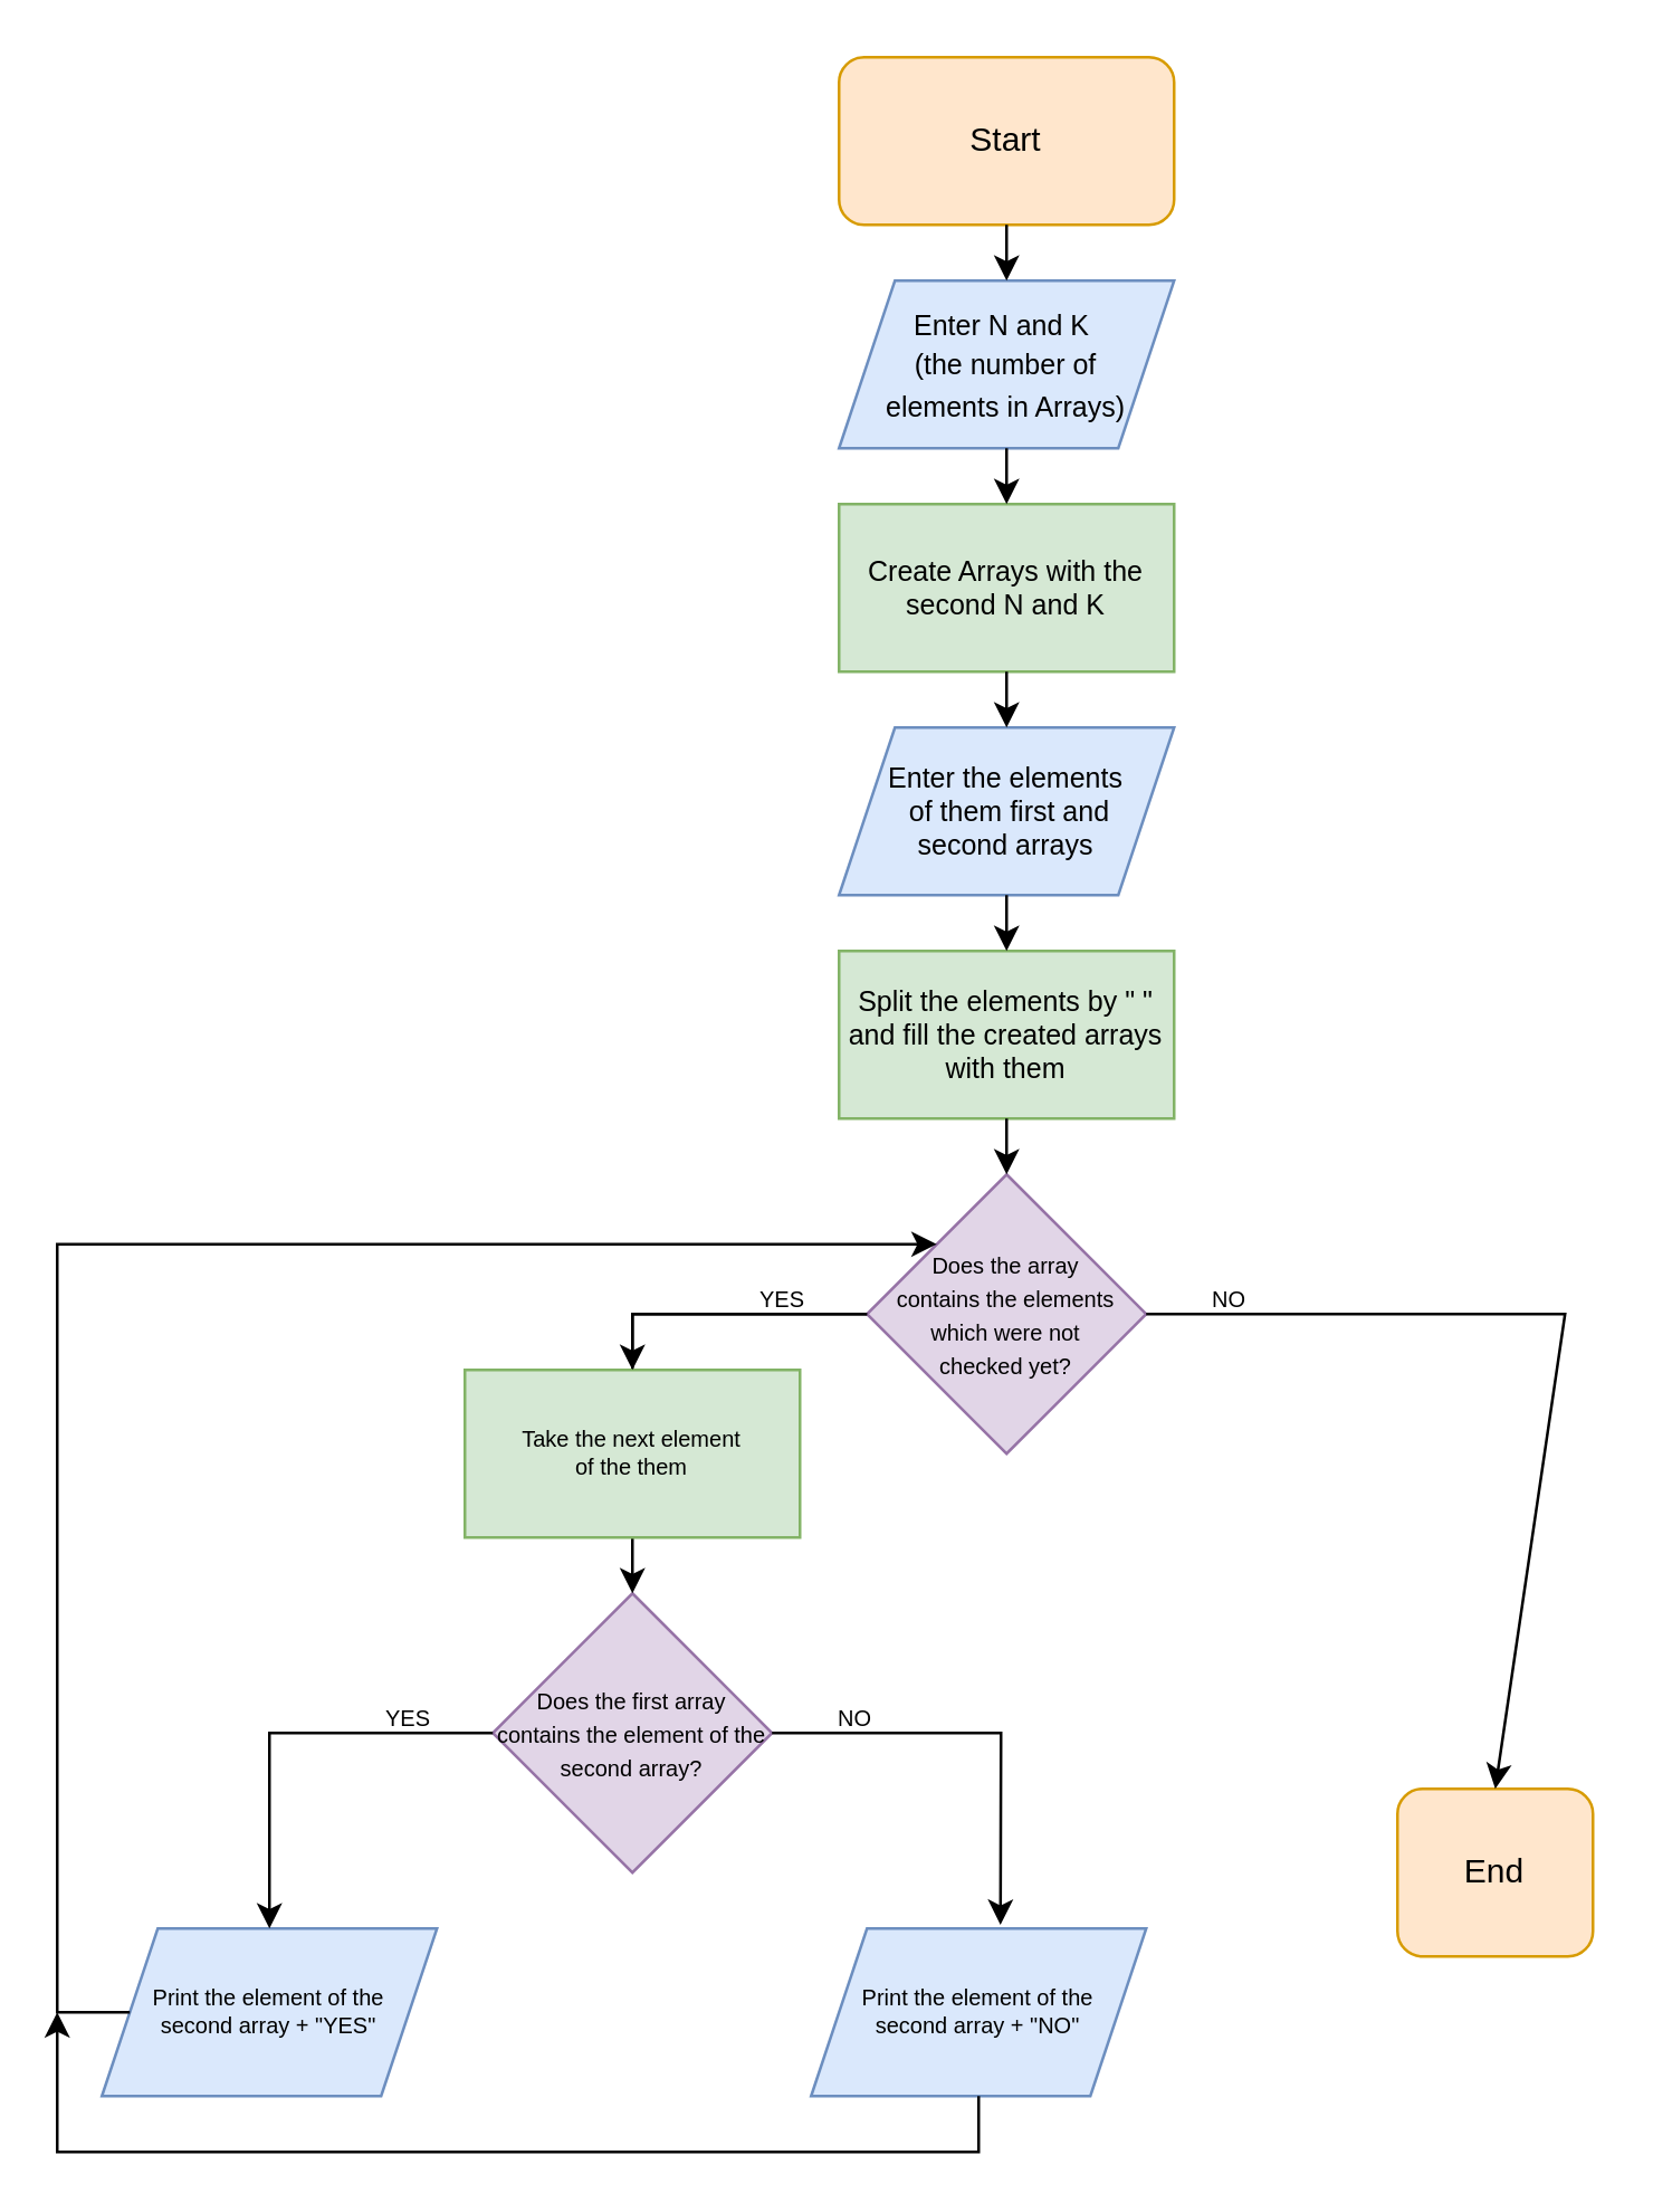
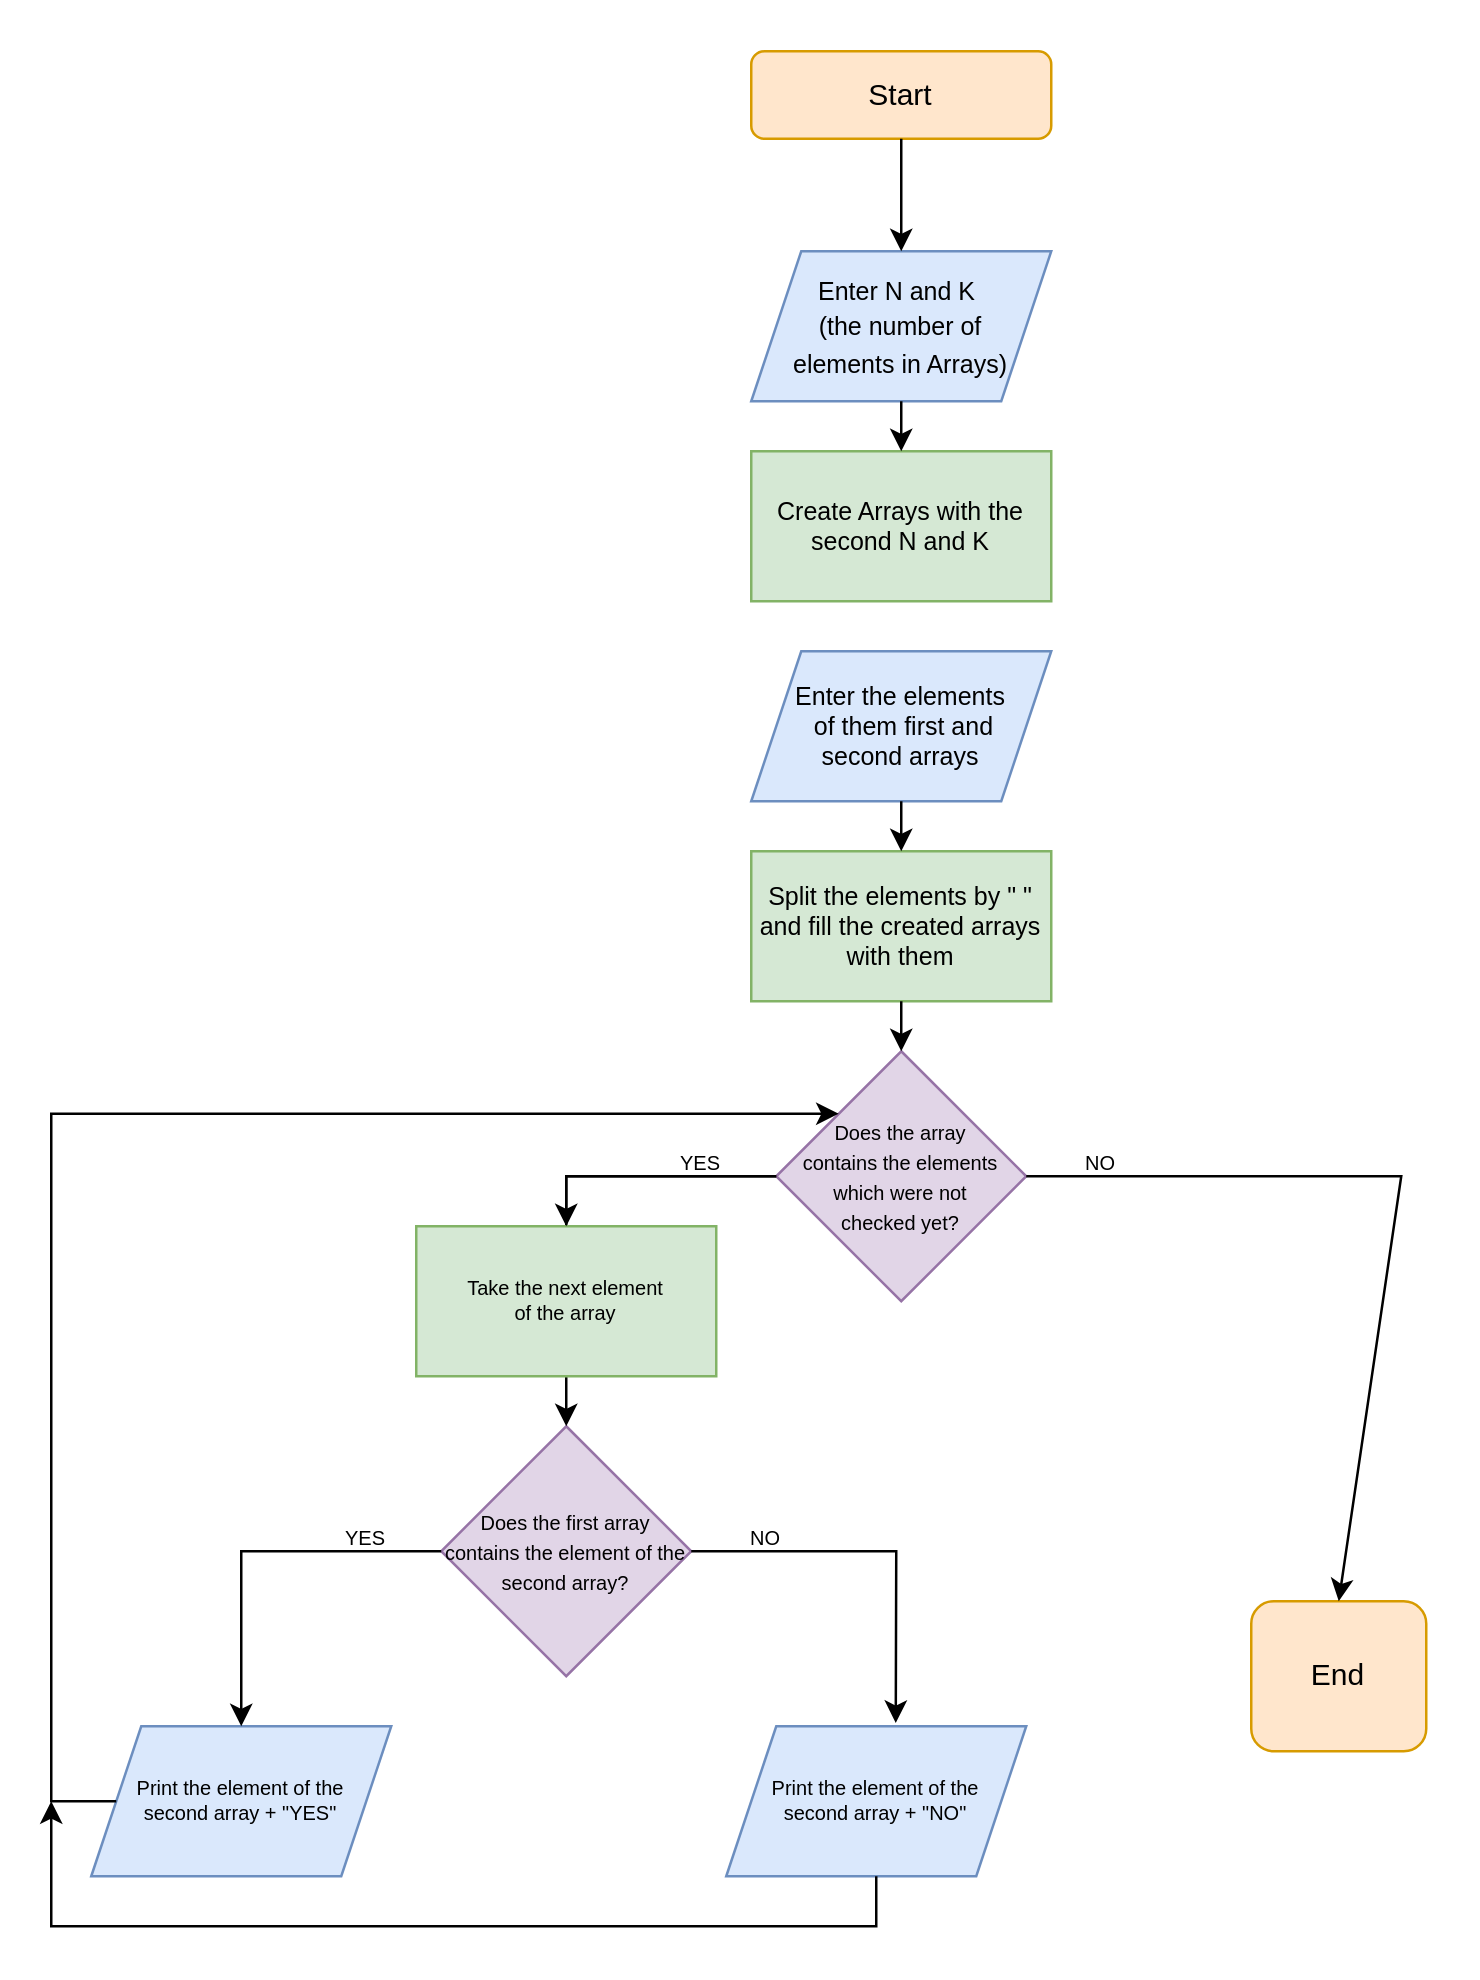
  <mxCell id="0" />
  <mxCell id="1" parent="0" />
- <mxCell id="2" value="Start" style="rounded=1;whiteSpace=wrap;html=1;fillColor=#ffe6cc;strokeColor=#d79b00;" vertex="1" parent="1"><mxGeometry x="300" y="20" width="120" height="60" as="geometry" /></mxCell>
+ <mxCell id="2" value="Start" style="rounded=1;whiteSpace=wrap;html=1;fillColor=#ffe6cc;strokeColor=#d79b00;" vertex="1" parent="1"><mxGeometry x="300" y="20" width="120" height="35" as="geometry" /></mxCell>
  <mxCell id="3" value="End" style="rounded=1;whiteSpace=wrap;html=1;fillColor=#ffe6cc;strokeColor=#d79b00;" vertex="1" parent="1"><mxGeometry x="500" y="640" width="70" height="60" as="geometry" /></mxCell>
  <mxCell id="4" value="&lt;font style=&quot;font-size: 10px&quot;&gt;Enter N and K&amp;nbsp;&lt;br&gt;(the number of &lt;br&gt;elements in Arrays)&lt;/font&gt;" style="shape=parallelogram;perimeter=parallelogramPerimeter;whiteSpace=wrap;html=1;fixedSize=1;fillColor=#dae8fc;strokeColor=#6c8ebf;" vertex="1" parent="1"><mxGeometry x="300" y="100" width="120" height="60" as="geometry" /></mxCell>
  <mxCell id="5" value="Create Arrays with the second N and K" style="rounded=0;whiteSpace=wrap;html=1;fontSize=10;fillColor=#d5e8d4;strokeColor=#82b366;" vertex="1" parent="1"><mxGeometry x="300" y="180" width="120" height="60" as="geometry" /></mxCell>
  <mxCell id="6" value="Enter the elements&lt;br&gt;&amp;nbsp;of them first and &lt;br&gt;second arrays" style="shape=parallelogram;perimeter=parallelogramPerimeter;whiteSpace=wrap;html=1;fixedSize=1;fontSize=10;fillColor=#dae8fc;strokeColor=#6c8ebf;" vertex="1" parent="1"><mxGeometry x="300" y="260" width="120" height="60" as="geometry" /></mxCell>
  <mxCell id="7" value="Split the elements by &quot; &quot; and fill the created arrays with them" style="rounded=0;whiteSpace=wrap;html=1;fontSize=10;fillColor=#d5e8d4;strokeColor=#82b366;" vertex="1" parent="1"><mxGeometry x="300" y="340" width="120" height="60" as="geometry" /></mxCell>
  <mxCell id="8" value="&lt;font style=&quot;font-size: 8px&quot;&gt;Does the first array contains the element of the second array?&lt;/font&gt;" style="rhombus;whiteSpace=wrap;html=1;fontSize=10;fillColor=#e1d5e7;strokeColor=#9673a6;" vertex="1" parent="1"><mxGeometry x="176" y="570" width="100" height="100" as="geometry" /></mxCell>
  <mxCell id="9" value="Print the element of the &lt;br&gt;second array + &quot;YES&quot;" style="shape=parallelogram;perimeter=parallelogramPerimeter;whiteSpace=wrap;html=1;fixedSize=1;fontSize=8;fillColor=#dae8fc;strokeColor=#6c8ebf;" vertex="1" parent="1"><mxGeometry x="36" y="690" width="120" height="60" as="geometry" /></mxCell>
  <mxCell id="10" value="&lt;span style=&quot;color: rgb(0 , 0 , 0) ; font-family: &amp;#34;helvetica&amp;#34; ; font-size: 8px ; font-style: normal ; font-weight: 400 ; letter-spacing: normal ; text-align: center ; text-indent: 0px ; text-transform: none ; word-spacing: 0px ; display: inline ; float: none&quot;&gt;Print the element of the &lt;br&gt;second array + &quot;NO&quot;&lt;/span&gt;" style="shape=parallelogram;perimeter=parallelogramPerimeter;whiteSpace=wrap;html=1;fixedSize=1;fontSize=8;fillColor=#dae8fc;strokeColor=#6c8ebf;" vertex="1" parent="1"><mxGeometry x="290" y="690" width="120" height="60" as="geometry" /></mxCell>
  <mxCell id="11" value="&lt;font style=&quot;font-size: 8px&quot;&gt;Does the array &lt;br&gt;contains the elements which&amp;nbsp;were not &lt;br&gt;checked yet?&lt;/font&gt;" style="rhombus;whiteSpace=wrap;html=1;fontSize=10;fillColor=#e1d5e7;strokeColor=#9673a6;" vertex="1" parent="1"><mxGeometry x="310" y="420" width="100" height="100" as="geometry" /></mxCell>
  <mxCell id="12" value="" style="endArrow=classic;html=1;rounded=0;fontSize=8;entryX=0.5;entryY=0;entryDx=0;entryDy=0;exitX=0.5;exitY=1;exitDx=0;exitDy=0;" edge="1" parent="1" target="11"><mxGeometry width="50" height="50" relative="1" as="geometry"><mxPoint x="360" y="400" as="sourcePoint" /><mxPoint x="500" y="470" as="targetPoint" /></mxGeometry></mxCell>
- <mxCell id="13" value="" style="endArrow=classic;html=1;rounded=0;fontSize=8;entryX=0.5;entryY=0;entryDx=0;entryDy=0;exitX=0.5;exitY=1;exitDx=0;exitDy=0;" edge="1" parent="1" source="5" target="6"><mxGeometry width="50" height="50" relative="1" as="geometry"><mxPoint x="450" y="350" as="sourcePoint" /><mxPoint x="500" y="300" as="targetPoint" /></mxGeometry></mxCell>
  <mxCell id="14" value="" style="endArrow=classic;html=1;rounded=0;fontSize=8;entryX=0.5;entryY=0;entryDx=0;entryDy=0;exitX=0.5;exitY=1;exitDx=0;exitDy=0;" edge="1" parent="1" source="4" target="5"><mxGeometry width="50" height="50" relative="1" as="geometry"><mxPoint x="450" y="350" as="sourcePoint" /><mxPoint x="500" y="300" as="targetPoint" /></mxGeometry></mxCell>
  <mxCell id="15" value="" style="endArrow=classic;html=1;rounded=0;fontSize=8;entryX=0.5;entryY=0;entryDx=0;entryDy=0;exitX=0.5;exitY=1;exitDx=0;exitDy=0;" edge="1" parent="1" source="2" target="4"><mxGeometry width="50" height="50" relative="1" as="geometry"><mxPoint x="450" y="350" as="sourcePoint" /><mxPoint x="500" y="300" as="targetPoint" /></mxGeometry></mxCell>
  <mxCell id="16" value="" style="endArrow=classic;html=1;rounded=0;fontSize=8;entryX=0.5;entryY=0;entryDx=0;entryDy=0;exitX=0;exitY=0.5;exitDx=0;exitDy=0;" edge="1" parent="1" source="11" target="8"><mxGeometry width="50" height="50" relative="1" as="geometry"><mxPoint x="450" y="680" as="sourcePoint" /><mxPoint x="500" y="630" as="targetPoint" /><Array as="points"><mxPoint x="226" y="470" /></Array></mxGeometry></mxCell>
  <mxCell id="17" value="" style="endArrow=classic;html=1;rounded=0;fontSize=8;entryX=0.565;entryY=-0.022;entryDx=0;entryDy=0;entryPerimeter=0;exitX=1;exitY=0.5;exitDx=0;exitDy=0;" edge="1" parent="1" source="8" target="10"><mxGeometry width="50" height="50" relative="1" as="geometry"><mxPoint x="446" y="730" as="sourcePoint" /><mxPoint x="496" y="680" as="targetPoint" /><Array as="points"><mxPoint x="358" y="620" /></Array></mxGeometry></mxCell>
  <mxCell id="18" value="" style="endArrow=classic;html=1;rounded=0;fontSize=8;entryX=0.5;entryY=0;entryDx=0;entryDy=0;exitX=0;exitY=0.5;exitDx=0;exitDy=0;" edge="1" parent="1" source="8" target="9"><mxGeometry width="50" height="50" relative="1" as="geometry"><mxPoint x="446" y="730" as="sourcePoint" /><mxPoint x="496" y="680" as="targetPoint" /><Array as="points"><mxPoint x="96" y="620" /></Array></mxGeometry></mxCell>
  <mxCell id="19" value="" style="endArrow=classic;html=1;rounded=0;fontSize=8;entryX=0;entryY=0;entryDx=0;entryDy=0;exitX=0;exitY=0.5;exitDx=0;exitDy=0;" edge="1" parent="1" source="9" target="11"><mxGeometry width="50" height="50" relative="1" as="geometry"><mxPoint x="450" y="680" as="sourcePoint" /><mxPoint x="500" y="630" as="targetPoint" /><Array as="points"><mxPoint x="20" y="720" /><mxPoint x="20" y="670" /><mxPoint x="20" y="445" /></Array></mxGeometry></mxCell>
  <mxCell id="20" value="" style="endArrow=classic;html=1;rounded=0;fontSize=8;exitX=0.5;exitY=1;exitDx=0;exitDy=0;" edge="1" parent="1" source="10"><mxGeometry width="50" height="50" relative="1" as="geometry"><mxPoint x="446" y="730" as="sourcePoint" /><mxPoint x="20" y="720" as="targetPoint" /><Array as="points"><mxPoint x="350" y="770" /><mxPoint x="20" y="770" /></Array></mxGeometry></mxCell>
  <mxCell id="21" value="" style="endArrow=classic;html=1;rounded=0;fontSize=8;entryX=0.5;entryY=0;entryDx=0;entryDy=0;exitX=1;exitY=0.5;exitDx=0;exitDy=0;" edge="1" parent="1" source="11" target="3"><mxGeometry width="50" height="50" relative="1" as="geometry"><mxPoint x="450" y="680" as="sourcePoint" /><mxPoint x="500" y="630" as="targetPoint" /><Array as="points"><mxPoint x="560" y="470" /></Array></mxGeometry></mxCell>
- <mxCell id="22" value="Take the next element &lt;br&gt;of the them" style="rounded=0;whiteSpace=wrap;html=1;labelBackgroundColor=none;fontSize=8;fillColor=#d5e8d4;strokeColor=#82b366;" vertex="1" parent="1"><mxGeometry x="166" y="490" width="120" height="60" as="geometry" /></mxCell>
+ <mxCell id="22" value="Take the next element &lt;br&gt;of the array" style="rounded=0;whiteSpace=wrap;html=1;labelBackgroundColor=none;fontSize=8;fillColor=#d5e8d4;strokeColor=#82b366;" vertex="1" parent="1"><mxGeometry x="166" y="490" width="120" height="60" as="geometry" /></mxCell>
  <mxCell id="23" value="" style="endArrow=classic;html=1;rounded=0;fontSize=8;exitX=0;exitY=0.5;exitDx=0;exitDy=0;entryX=0.5;entryY=0;entryDx=0;entryDy=0;" edge="1" parent="1" source="11" target="22"><mxGeometry width="50" height="50" relative="1" as="geometry"><mxPoint x="450" y="680" as="sourcePoint" /><mxPoint x="500" y="630" as="targetPoint" /><Array as="points"><mxPoint x="226" y="470" /></Array></mxGeometry></mxCell>
  <mxCell id="24" value="" style="endArrow=classic;html=1;rounded=0;fontSize=8;entryX=0.5;entryY=0;entryDx=0;entryDy=0;exitX=0.5;exitY=1;exitDx=0;exitDy=0;" edge="1" parent="1" source="6" target="7"><mxGeometry width="50" height="50" relative="1" as="geometry"><mxPoint x="370" y="250" as="sourcePoint" /><mxPoint x="370" y="270" as="targetPoint" /></mxGeometry></mxCell>
  <mxCell id="25" value="YES" style="text;html=1;strokeColor=none;fillColor=none;align=center;verticalAlign=middle;whiteSpace=wrap;rounded=0;labelBackgroundColor=none;fontSize=8;" vertex="1" parent="1"><mxGeometry x="250" y="450" width="60" height="30" as="geometry" /></mxCell>
  <mxCell id="26" value="YES" style="text;html=1;strokeColor=none;fillColor=none;align=center;verticalAlign=middle;whiteSpace=wrap;rounded=0;labelBackgroundColor=none;fontSize=8;" vertex="1" parent="1"><mxGeometry x="116" y="600" width="60" height="30" as="geometry" /></mxCell>
  <mxCell id="27" value="NO" style="text;html=1;strokeColor=none;fillColor=none;align=center;verticalAlign=middle;whiteSpace=wrap;rounded=0;labelBackgroundColor=none;fontSize=8;" vertex="1" parent="1"><mxGeometry x="276" y="600" width="60" height="30" as="geometry" /></mxCell>
  <mxCell id="28" value="NO" style="text;html=1;strokeColor=none;fillColor=none;align=center;verticalAlign=middle;whiteSpace=wrap;rounded=0;labelBackgroundColor=none;fontSize=8;" vertex="1" parent="1"><mxGeometry x="410" y="450" width="60" height="30" as="geometry" /></mxCell>
